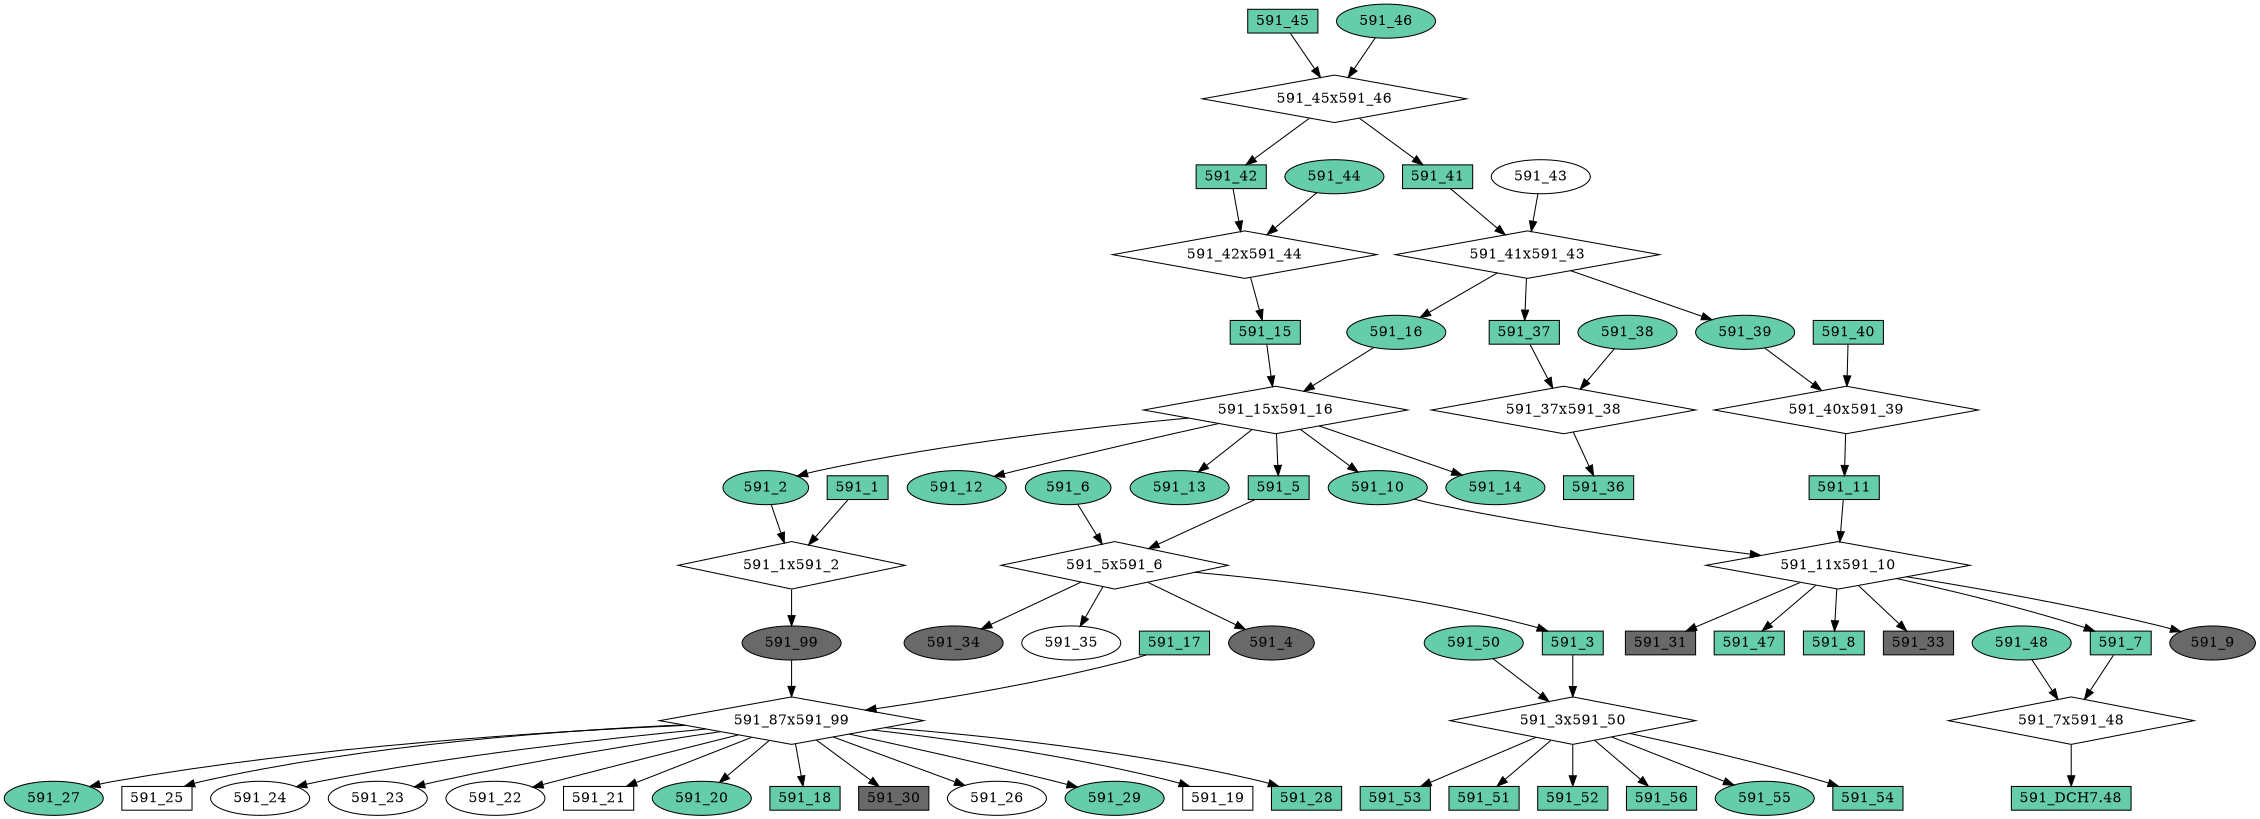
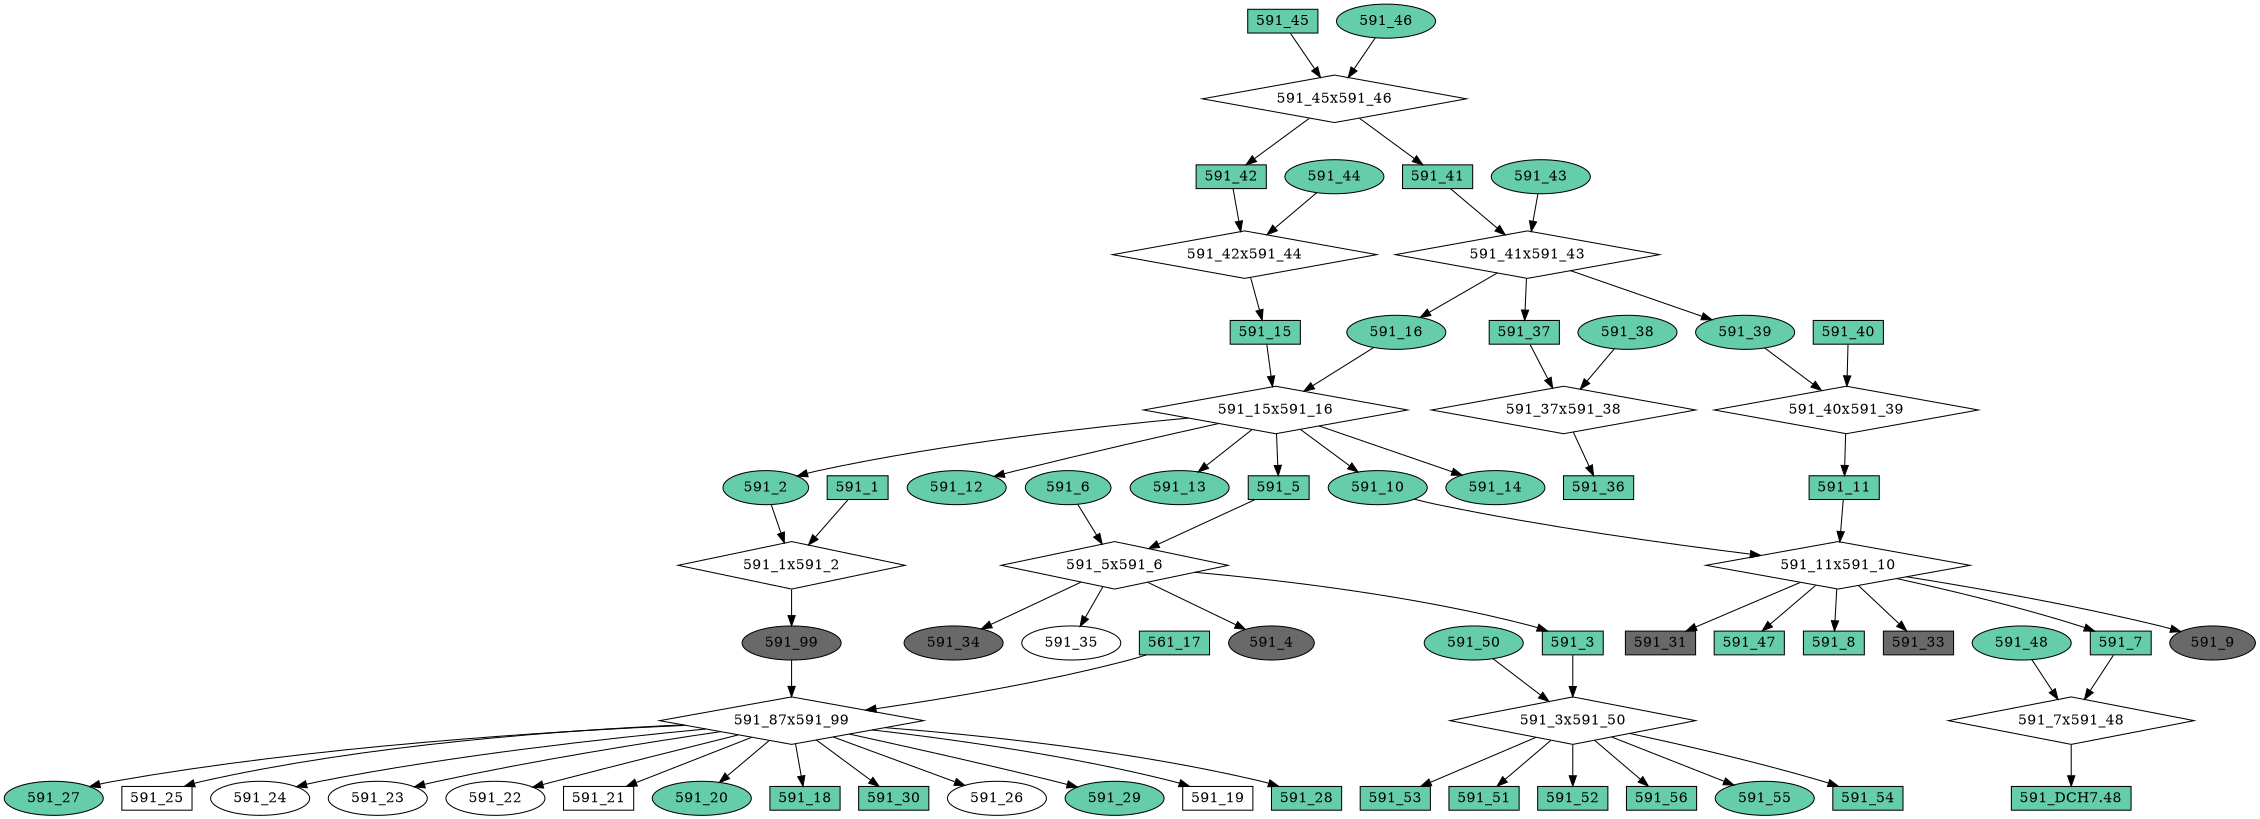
  digraph {
    fontname="DejaVu Serif"
    node [fillcolor=aquamarine3 fontcolor=black fontname="DejaVu Serif" regular=0 shape=box style=filled]
    edge [fontname="DejaVu Serif"]
    "591_15" [height=0.3 width=0.5]
    "591_15x591_16" [height=.1 shape=diamond width=.1 fillcolor="" fontcolor="" regular="" style=""]
    "591_13" [height=0.3 shape=ellipse width=0.5]
    "591_14" [height=0.3 shape=ellipse width=0.5]
    "591_2" [height=0.3 shape=ellipse width=0.5]
    "591_10" [height=0.3 shape=ellipse width=0.5]
    "591_12" [height=0.3 shape=ellipse width=0.5]
    "591_5" [height=0.3 width=0.5]
    "591_42x591_44" [height=.1 shape=diamond width=.1 fillcolor="" fontcolor="" regular="" style=""]
    "591_1x591_2" [height=.1 shape=diamond width=.1 fillcolor="" fontcolor="" regular="" style=""]
    "591_11x591_10" [height=.1 shape=diamond width=.1 fillcolor="" fontcolor="" regular="" style=""]
    "591_5x591_6" [height=.1 shape=diamond width=.1 fillcolor="" fontcolor="" regular="" style=""]
    "591_7" [height=0.3 width=0.5]
    "591_7x591_48" [height=.1 shape=diamond width=.1 fillcolor="" fontcolor="" regular="" style=""]
    "591_DCH7.48" [height=0.3 shape=polygon width=0.5]
    "591_33" [fillcolor=dimgrey height=0.3 width=0.5]
    "591_9" [fillcolor=dimgrey height=0.3 shape=ellipse width=0.5]
    "591_31" [fillcolor=dimgrey height=0.3 width=0.5]
    "591_47" [height=0.3 width=0.5]
    "591_8" [height=0.3 width=0.5]
    "591_28" [height=0.3 width=0.5]
    n22 [height=.1 label="591_87x591_99" shape=diamond width=.1 fillcolor="" fontcolor="" regular="" style=""]
    "591_27" [height=0.3 shape=ellipse width=0.5]
    "591_25" [fillcolor=white height=0.3 width=0.5]
    "591_24" [fillcolor=white height=0.3 shape=ellipse width=0.5]
    "591_23" [fillcolor=white height=0.3 shape=ellipse width=0.5]
    "591_22" [fillcolor=white height=0.3 shape=ellipse width=0.5]
    "591_21" [fillcolor=white height=0.3 width=0.5]
    "591_20" [height=0.3 shape=ellipse width=0.5]
    "591_18" [height=0.3 width=0.5]
-   "591_30" [fillcolor=dimgrey height=0.3 width=0.5]
+   "591_30" [height=0.3 width=0.5]
    "591_26" [fillcolor=white height=0.3 shape=ellipse width=0.5]
    "591_29" [height=0.3 shape=ellipse width=0.5]
    "591_19" [fillcolor=white height=0.3 width=0.5]
    "591_16" [height=0.3 shape=ellipse width=0.5]
    "591_41x591_43" [height=.1 shape=diamond width=.1 fillcolor="" fontcolor="" regular="" style=""]
    "591_37" [height=0.3 width=0.5]
    "591_39" [height=0.3 shape=ellipse width=0.5]
    "591_37x591_38" [height=.1 shape=diamond width=.1 fillcolor="" fontcolor="" regular="" style=""]
    "591_40x591_39" [height=.1 shape=diamond width=.1 fillcolor="" fontcolor="" regular="" style=""]
-   "591_17" [height=0.3 width=0.5]
+   "591_17" [height=0.3 width=0.5 label="561_17"]
    "591_41" [height=0.3 width=0.5]
    "591_45x591_46" [height=.1 shape=diamond width=.1 fillcolor="" fontcolor="" regular="" style=""]
    "591_42" [height=0.3 width=0.5]
    "591_36" [height=0.3 width=0.5]
    "591_40" [height=0.3 width=0.5]
    "591_11" [height=0.3 width=0.5]
    "591_56" [height=0.3 width=0.5]
    "591_3x591_50" [height=.1 shape=diamond width=.1 fillcolor="" fontcolor="" regular="" style=""]
    "591_55" [height=0.3 shape=ellipse width=0.5]
    "591_54" [height=0.3 width=0.5]
    "591_53" [height=0.3 width=0.5]
    "591_51" [height=0.3 width=0.5]
    "591_52" [height=0.3 width=0.5]
    "591_45" [height=0.3 width=0.5]
    "591_46" [height=0.3 shape=ellipse width=0.5]
    "591_50" [height=0.3 shape=ellipse width=0.5]
    "591_1" [height=0.3 width=0.5]
    "591_99" [fillcolor=dimgrey height=0.3 shape=ellipse width=0.5]
    "591_4" [fillcolor=dimgrey height=0.3 shape=ellipse width=0.5]
    "591_34" [fillcolor=dimgrey height=0.3 shape=ellipse width=0.5]
    "591_3" [height=0.3 width=0.5]
    "591_35" [fillcolor=white height=0.3 shape=ellipse width=0.5]
-   "591_43" [fillcolor=white height=0.3 shape=ellipse width=0.5]
+   "591_43" [height=0.3 shape=ellipse width=0.5]
    "591_48" [height=0.3 shape=ellipse width=0.5]
    "591_44" [height=0.3 shape=ellipse width=0.5]
    "591_6" [height=0.3 shape=ellipse width=0.5]
    "591_38" [height=0.3 shape=ellipse width=0.5]
    "591_15" -> "591_15x591_16"
    "591_15x591_16" -> "591_13"
    "591_15x591_16" -> "591_14"
    "591_15x591_16" -> "591_2"
    "591_15x591_16" -> "591_10"
    "591_15x591_16" -> "591_12"
    "591_15x591_16" -> "591_5"
    "591_2" -> "591_1x591_2"
    "591_10" -> "591_11x591_10"
    "591_5" -> "591_5x591_6"
    "591_42x591_44" -> "591_15"
    "591_1x591_2" -> "591_99"
    "591_11x591_10" -> "591_7"
    "591_11x591_10" -> "591_33"
    "591_11x591_10" -> "591_9"
    "591_11x591_10" -> "591_31"
    "591_11x591_10" -> "591_47"
    "591_11x591_10" -> "591_8"
    "591_5x591_6" -> "591_4"
    "591_5x591_6" -> "591_34"
    "591_5x591_6" -> "591_3"
    "591_5x591_6" -> "591_35"
    "591_7" -> "591_7x591_48"
    "591_7x591_48" -> "591_DCH7.48"
    n22 -> "591_28"
    n22 -> "591_27"
    n22 -> "591_25"
    n22 -> "591_24"
    n22 -> "591_23"
    n22 -> "591_22"
    n22 -> "591_21"
    n22 -> "591_20"
    n22 -> "591_18"
    n22 -> "591_30"
    n22 -> "591_26"
    n22 -> "591_29"
    n22 -> "591_19"
    "591_16" -> "591_15x591_16"
    "591_41x591_43" -> "591_16"
    "591_41x591_43" -> "591_37"
    "591_41x591_43" -> "591_39"
    "591_37" -> "591_37x591_38"
    "591_39" -> "591_40x591_39"
    "591_37x591_38" -> "591_36"
    "591_40x591_39" -> "591_11"
    "591_17" -> n22
    "591_41" -> "591_41x591_43"
    "591_45x591_46" -> "591_41"
    "591_45x591_46" -> "591_42"
    "591_42" -> "591_42x591_44"
    "591_40" -> "591_40x591_39"
    "591_11" -> "591_11x591_10"
    "591_3x591_50" -> "591_56"
    "591_3x591_50" -> "591_55"
    "591_3x591_50" -> "591_54"
    "591_3x591_50" -> "591_53"
    "591_3x591_50" -> "591_51"
    "591_3x591_50" -> "591_52"
    "591_45" -> "591_45x591_46"
    "591_46" -> "591_45x591_46"
    "591_50" -> "591_3x591_50"
    "591_1" -> "591_1x591_2"
    "591_99" -> n22
    "591_3" -> "591_3x591_50"
    "591_43" -> "591_41x591_43"
    "591_48" -> "591_7x591_48"
    "591_44" -> "591_42x591_44"
    "591_6" -> "591_5x591_6"
    "591_38" -> "591_37x591_38"
  }
